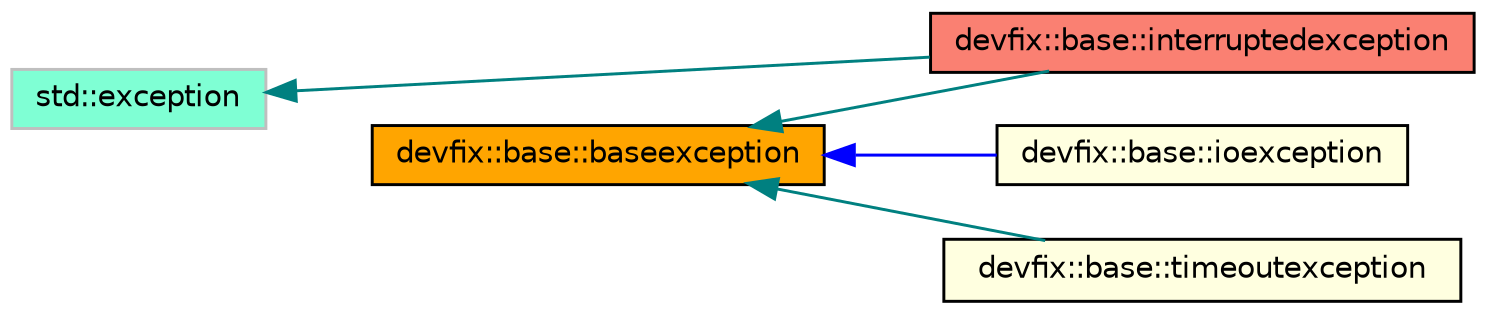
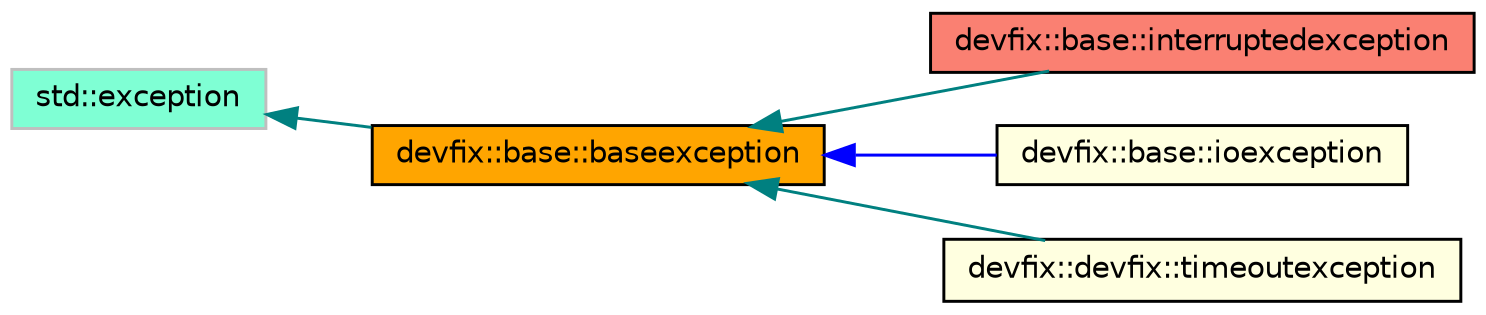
  digraph {
    rankdir=LR
    node [color=black fillcolor=lightyellow fontname=Helvetica fontsize=10 shape=record style=filled]
    edge [color=teal dir=back fontname=Helvetica fontsize=10 labelfontname=Helvetica labelfontsize=10 style=solid]
    n1 [fillcolor=orange fontcolor=black height=0.2 label="devfix::base::baseexception" width=0.4]
    n2 [fillcolor=salmon height=0.2 label="devfix::base::interruptedexception" width=0.4]
    n3 [height=0.2 label="devfix::base::ioexception" width=0.4]
-   n4 [height=0.2 label="devfix::base::timeoutexception" width=0.4]
+   n4 [height=0.2 label="devfix::devfix::timeoutexception" width=0.4]
    n5 [color=grey75 fillcolor=aquamarine height=0.2 label="std::exception" width=0.4]
    n1 -> n2
    n1 -> n3 [color=blue]
    n1 -> n4
-   n5 -> n2
+   n5 -> n1
  }
